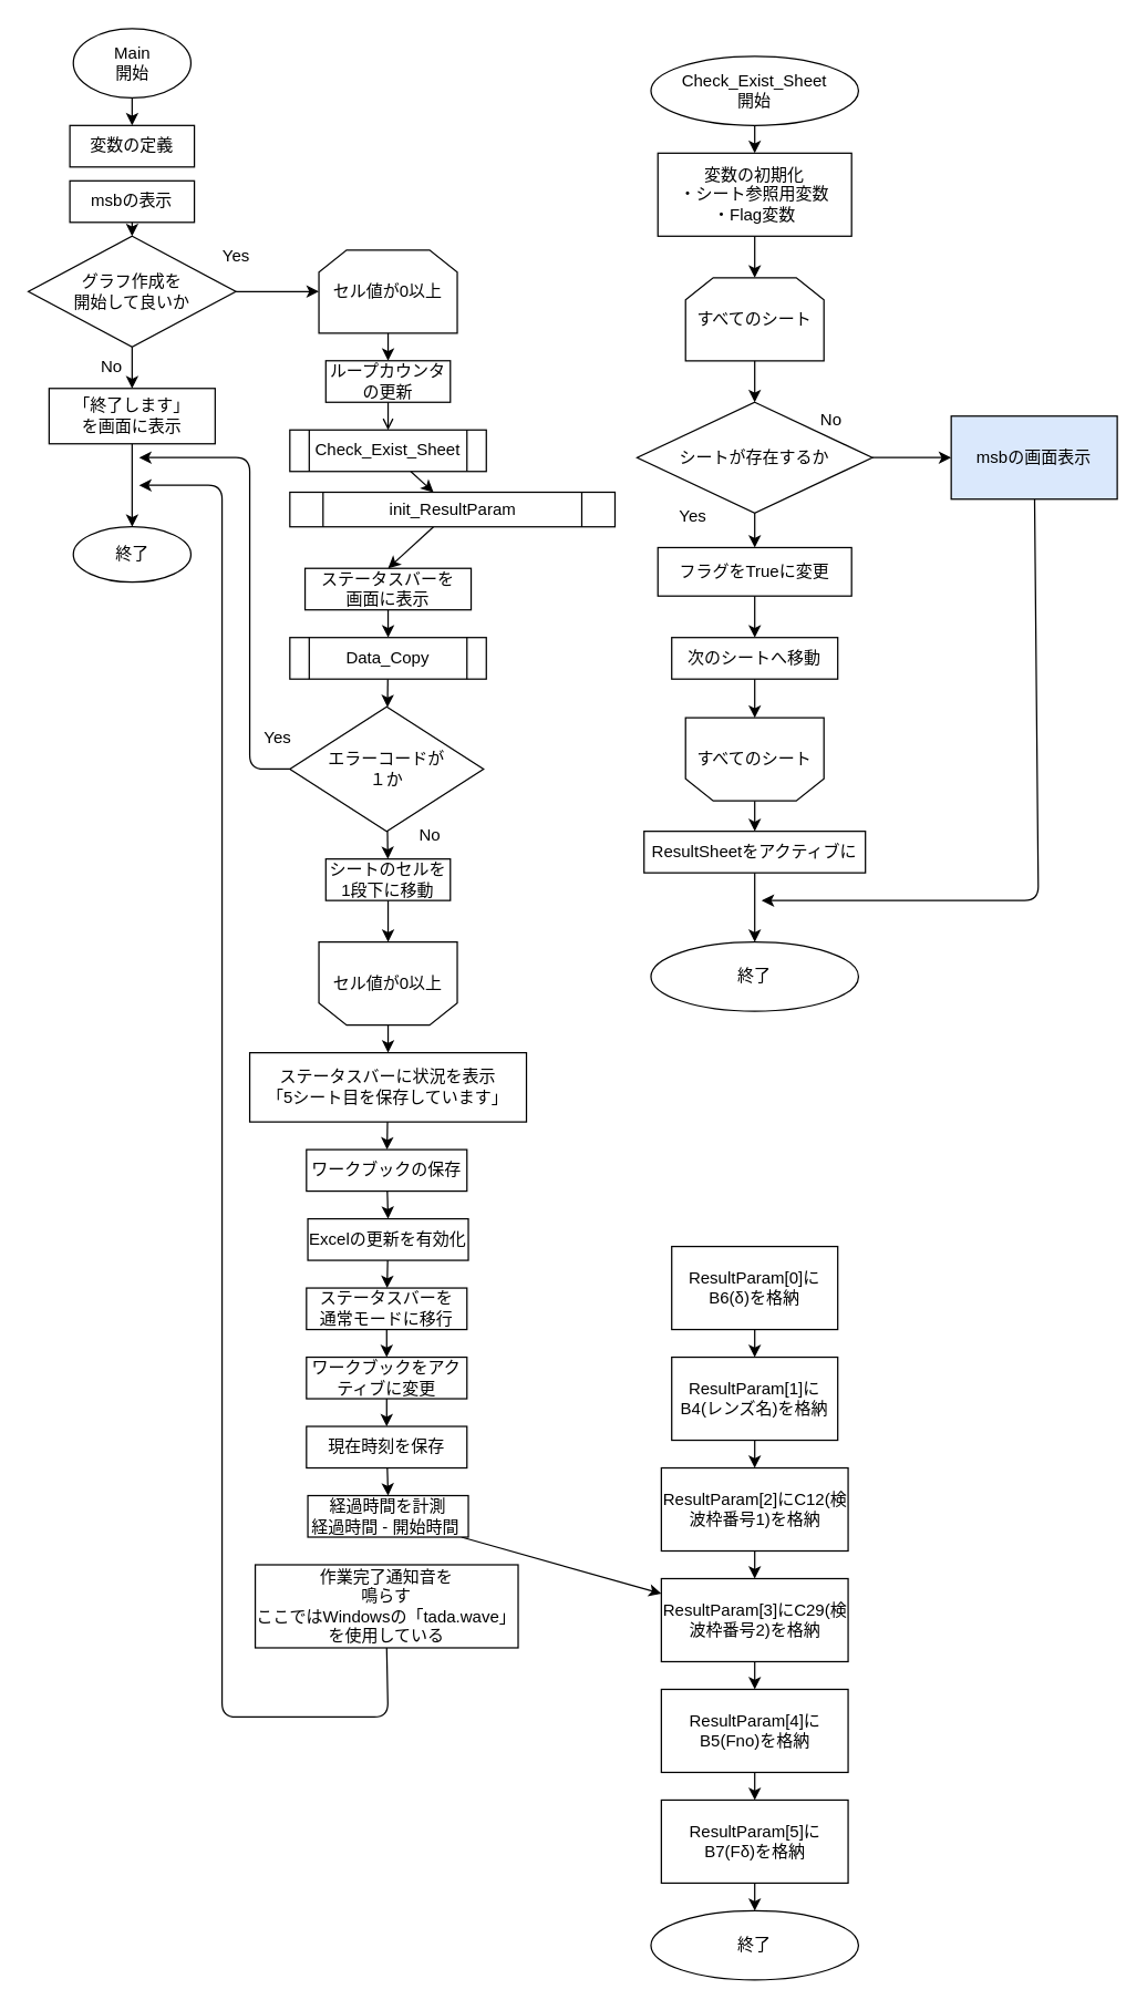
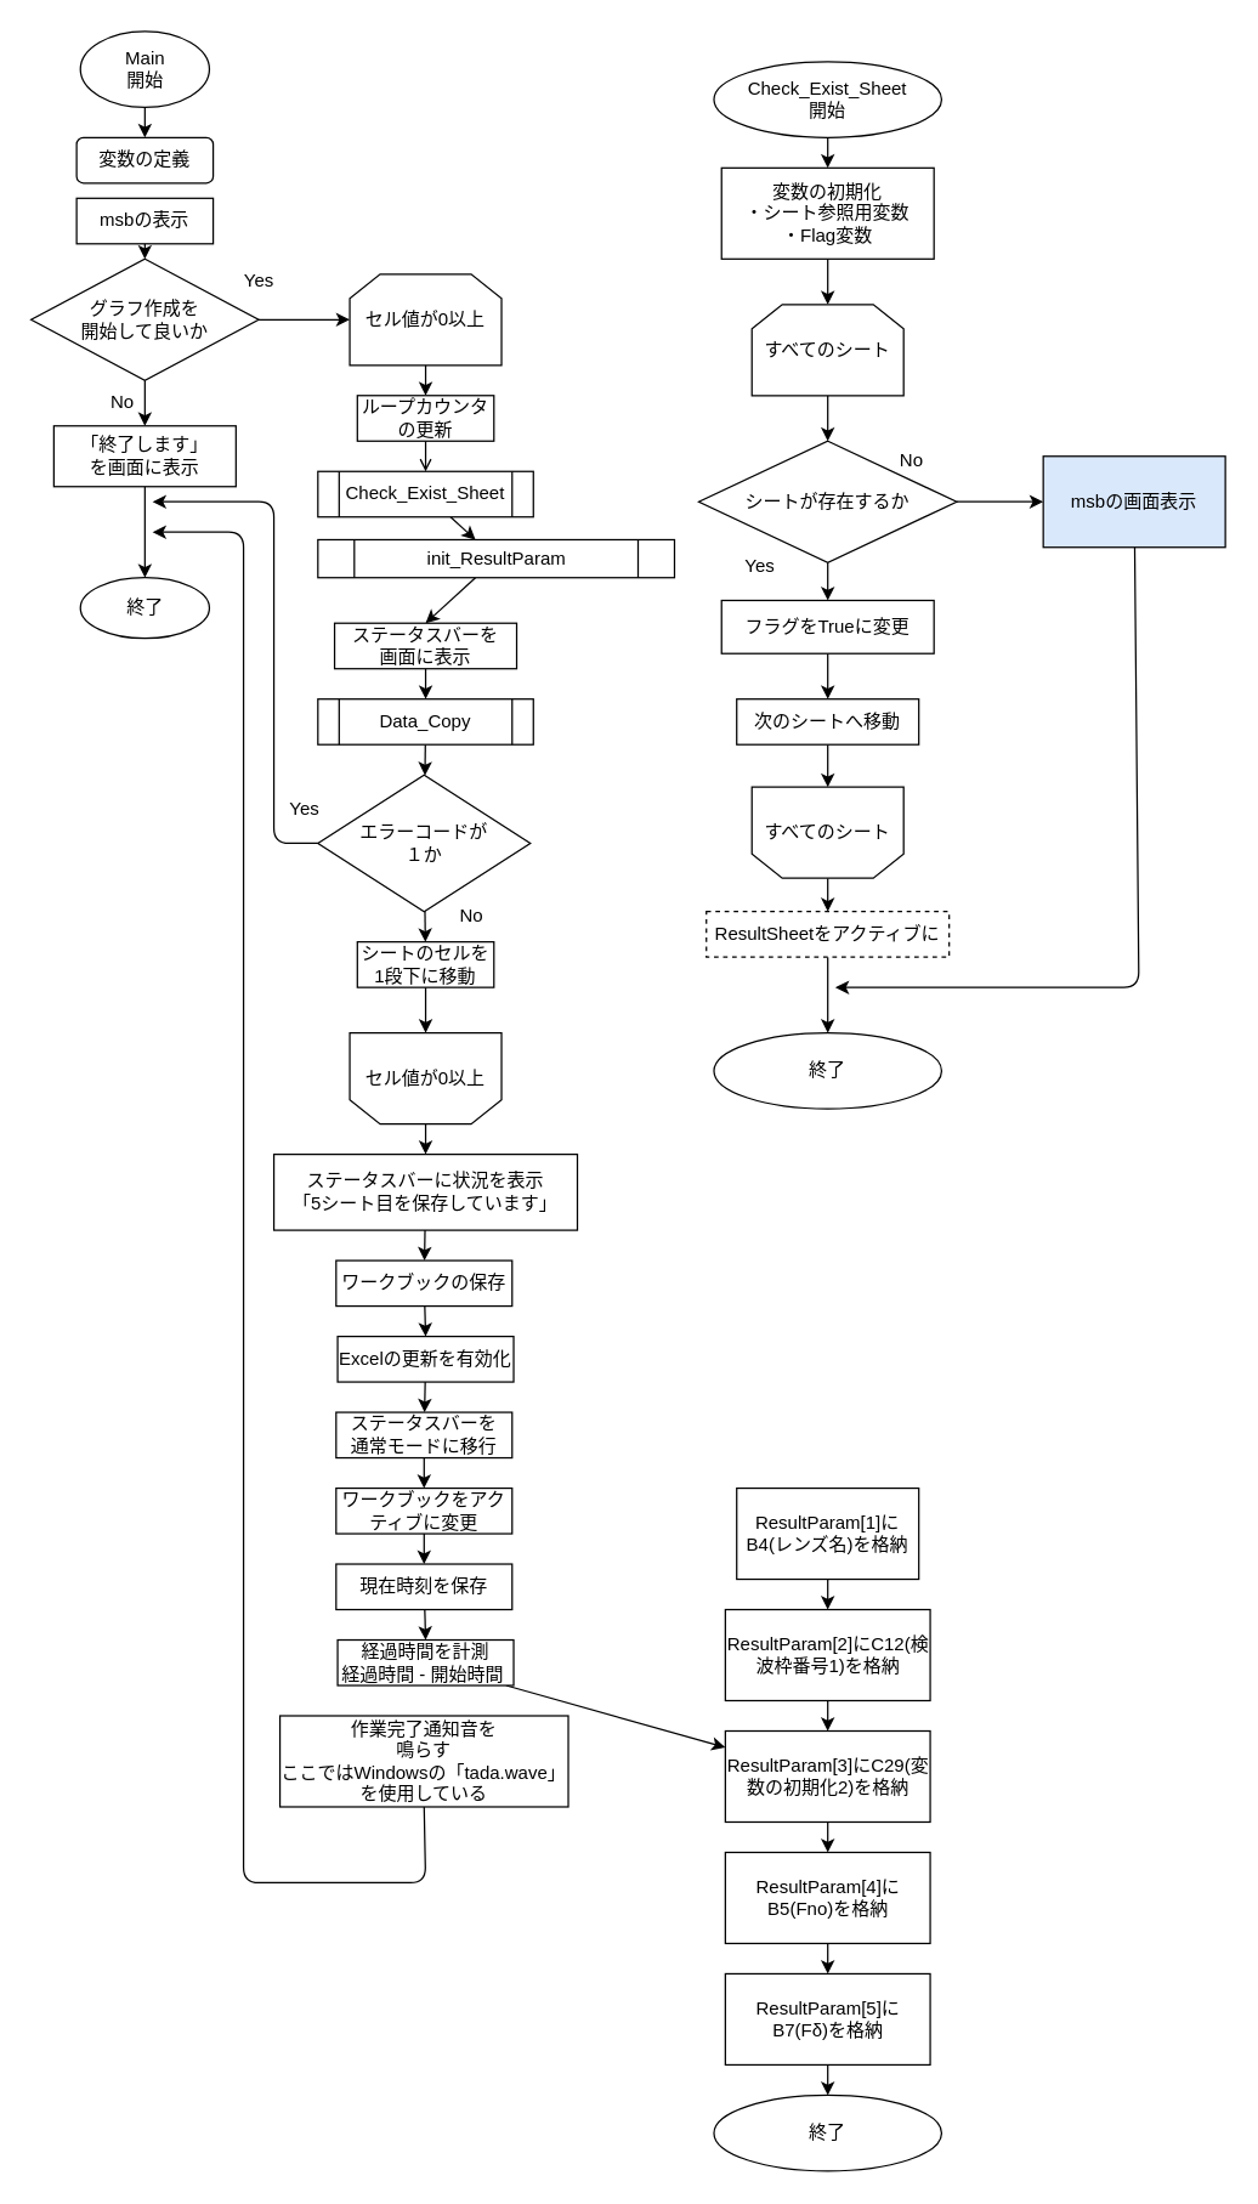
  <mxCell id="0" />
  <mxCell id="1" parent="0" />
- <mxCell id="2" value="変数の定義" style="rounded=0;whiteSpace=wrap;html=1;" vertex="1" parent="1"><mxGeometry x="50" y="90" width="90" height="30" as="geometry" /></mxCell>
+ <mxCell id="2" value="変数の定義" style="whiteSpace=wrap;html=1;rounded=1;" vertex="1" parent="1"><mxGeometry x="50" y="90" width="90" height="30" as="geometry" /></mxCell>
  <mxCell id="3" style="edgeStyle=none;html=1;entryX=0.5;entryY=0;entryDx=0;entryDy=0;" edge="1" parent="1" source="4" target="2"><mxGeometry relative="1" as="geometry" /></mxCell>
  <mxCell id="4" value="Main&lt;br&gt;開始" style="ellipse;whiteSpace=wrap;html=1;" vertex="1" parent="1"><mxGeometry x="52.5" y="20" width="85" height="50" as="geometry" /></mxCell>
  <mxCell id="5" style="edgeStyle=none;html=1;exitX=0.5;exitY=1;exitDx=0;exitDy=0;entryX=0.5;entryY=0;entryDx=0;entryDy=0;" edge="1" parent="1" source="6" target="9"><mxGeometry relative="1" as="geometry" /></mxCell>
  <mxCell id="6" value="msbの表示" style="rounded=0;whiteSpace=wrap;html=1;" vertex="1" parent="1"><mxGeometry x="50" y="130" width="90" height="30" as="geometry" /></mxCell>
  <mxCell id="7" style="edgeStyle=none;html=1;entryX=0.5;entryY=0;entryDx=0;entryDy=0;" edge="1" parent="1" source="9" target="11"><mxGeometry relative="1" as="geometry" /></mxCell>
  <mxCell id="8" style="edgeStyle=none;html=1;entryX=0;entryY=0.5;entryDx=0;entryDy=0;" edge="1" parent="1" source="9" target="16"><mxGeometry relative="1" as="geometry" /></mxCell>
  <mxCell id="9" value="グラフ作成を&lt;br&gt;開始して良いか" style="rhombus;whiteSpace=wrap;html=1;" vertex="1" parent="1"><mxGeometry x="20" y="170" width="150" height="80" as="geometry" /></mxCell>
  <mxCell id="10" style="edgeStyle=none;html=1;entryX=0.5;entryY=0;entryDx=0;entryDy=0;" edge="1" parent="1" source="11" target="12"><mxGeometry relative="1" as="geometry" /></mxCell>
  <mxCell id="11" value="「終了します」&lt;br&gt;を画面に表示" style="rounded=0;whiteSpace=wrap;html=1;" vertex="1" parent="1"><mxGeometry x="35" y="280" width="120" height="40" as="geometry" /></mxCell>
  <mxCell id="12" value="終了" style="ellipse;whiteSpace=wrap;html=1;" vertex="1" parent="1"><mxGeometry x="52.5" y="380" width="85" height="40" as="geometry" /></mxCell>
  <mxCell id="13" value="No" style="text;html=1;align=center;verticalAlign=middle;resizable=0;points=[];autosize=1;strokeColor=none;fillColor=none;" vertex="1" parent="1"><mxGeometry x="60" y="250" width="40" height="30" as="geometry" /></mxCell>
  <mxCell id="14" value="Yes" style="text;html=1;align=center;verticalAlign=middle;resizable=0;points=[];autosize=1;strokeColor=none;fillColor=none;" vertex="1" parent="1"><mxGeometry x="150" y="170" width="40" height="30" as="geometry" /></mxCell>
  <mxCell id="15" style="edgeStyle=none;html=1;" edge="1" parent="1" source="16" target="20"><mxGeometry relative="1" as="geometry" /></mxCell>
  <mxCell id="16" value="セル値が0以上" style="shape=loopLimit;whiteSpace=wrap;html=1;" vertex="1" parent="1"><mxGeometry x="230" y="180" width="100" height="60" as="geometry" /></mxCell>
  <mxCell id="17" style="edgeStyle=none;html=1;entryX=0.5;entryY=0;entryDx=0;entryDy=0;" edge="1" parent="1" source="18" target="37"><mxGeometry relative="1" as="geometry" /></mxCell>
  <mxCell id="18" value="セル値が0以上" style="shape=loopLimit;whiteSpace=wrap;html=1;direction=west;" vertex="1" parent="1"><mxGeometry x="230" y="680" width="100" height="60" as="geometry" /></mxCell>
  <mxCell id="19" style="edgeStyle=none;html=1;endArrow=open;" edge="1" parent="1" source="20" target="22"><mxGeometry relative="1" as="geometry" /></mxCell>
  <mxCell id="20" value="ループカウンタの更新" style="rounded=0;whiteSpace=wrap;html=1;" vertex="1" parent="1"><mxGeometry x="235" y="260" width="90" height="30" as="geometry" /></mxCell>
  <mxCell id="21" style="edgeStyle=none;html=1;" edge="1" parent="1" source="22" target="24"><mxGeometry relative="1" as="geometry" /></mxCell>
  <mxCell id="22" value="Check_Exist_Sheet" style="shape=process;whiteSpace=wrap;html=1;backgroundOutline=1;" vertex="1" parent="1"><mxGeometry x="209" y="310" width="142" height="30" as="geometry" /></mxCell>
  <mxCell id="23" style="edgeStyle=none;html=1;entryX=0.5;entryY=0;entryDx=0;entryDy=0;" edge="1" parent="1" source="24" target="26"><mxGeometry relative="1" as="geometry" /></mxCell>
  <mxCell id="24" value="init_ResultParam" style="shape=process;whiteSpace=wrap;html=1;backgroundOutline=1;" vertex="1" parent="1"><mxGeometry x="209" y="355" width="235" height="25" as="geometry" /></mxCell>
  <mxCell id="25" style="edgeStyle=none;html=1;" edge="1" parent="1" source="26" target="28"><mxGeometry relative="1" as="geometry" /></mxCell>
  <mxCell id="26" value="ステータスバーを&lt;br&gt;画面に表示" style="rounded=0;whiteSpace=wrap;html=1;" vertex="1" parent="1"><mxGeometry x="220" y="410" width="120" height="30" as="geometry" /></mxCell>
  <mxCell id="27" style="edgeStyle=none;html=1;" edge="1" parent="1" source="28" target="31"><mxGeometry relative="1" as="geometry" /></mxCell>
  <mxCell id="28" value="Data_Copy" style="shape=process;whiteSpace=wrap;html=1;backgroundOutline=1;" vertex="1" parent="1"><mxGeometry x="209" y="460" width="142" height="30" as="geometry" /></mxCell>
  <mxCell id="29" style="edgeStyle=none;html=1;" edge="1" parent="1" source="31" target="33"><mxGeometry relative="1" as="geometry" /></mxCell>
  <mxCell id="30" style="edgeStyle=none;html=1;exitX=0;exitY=0.5;exitDx=0;exitDy=0;" edge="1" parent="1" source="31"><mxGeometry relative="1" as="geometry"><mxPoint x="100" y="330" as="targetPoint" /><Array as="points"><mxPoint x="180" y="555" /><mxPoint x="180" y="330" /></Array></mxGeometry></mxCell>
  <mxCell id="31" value="エラーコードが&lt;br&gt;１か" style="rhombus;whiteSpace=wrap;html=1;" vertex="1" parent="1"><mxGeometry x="209" y="510" width="140" height="90" as="geometry" /></mxCell>
  <mxCell id="32" style="edgeStyle=none;html=1;" edge="1" parent="1" source="33" target="18"><mxGeometry relative="1" as="geometry" /></mxCell>
  <mxCell id="33" value="シートのセルを1段下に移動" style="rounded=0;whiteSpace=wrap;html=1;" vertex="1" parent="1"><mxGeometry x="235" y="620" width="90" height="30" as="geometry" /></mxCell>
  <mxCell id="34" value="No" style="text;html=1;align=center;verticalAlign=middle;resizable=0;points=[];autosize=1;strokeColor=none;fillColor=none;" vertex="1" parent="1"><mxGeometry x="290" y="588" width="40" height="30" as="geometry" /></mxCell>
  <mxCell id="35" value="Yes" style="text;html=1;align=center;verticalAlign=middle;resizable=0;points=[];autosize=1;strokeColor=none;fillColor=none;" vertex="1" parent="1"><mxGeometry x="180" y="518" width="40" height="30" as="geometry" /></mxCell>
  <mxCell id="36" style="edgeStyle=none;html=1;" edge="1" parent="1" source="37" target="39"><mxGeometry relative="1" as="geometry" /></mxCell>
  <mxCell id="37" value="ステータスバーに状況を表示&lt;br&gt;「5シート目を保存しています」" style="rounded=0;whiteSpace=wrap;html=1;" vertex="1" parent="1"><mxGeometry x="180" y="760" width="200" height="50" as="geometry" /></mxCell>
  <mxCell id="38" style="edgeStyle=none;html=1;entryX=0.5;entryY=0;entryDx=0;entryDy=0;" edge="1" parent="1" source="39" target="41"><mxGeometry relative="1" as="geometry" /></mxCell>
  <mxCell id="39" value="ワークブックの保存" style="rounded=0;whiteSpace=wrap;html=1;" vertex="1" parent="1"><mxGeometry x="221" y="830" width="116" height="30" as="geometry" /></mxCell>
  <mxCell id="40" style="edgeStyle=none;html=1;" edge="1" parent="1" source="41" target="43"><mxGeometry relative="1" as="geometry" /></mxCell>
  <mxCell id="41" value="Excelの更新を有効化" style="rounded=0;whiteSpace=wrap;html=1;" vertex="1" parent="1"><mxGeometry x="222" y="880" width="116" height="30" as="geometry" /></mxCell>
  <mxCell id="42" style="edgeStyle=none;html=1;entryX=0.5;entryY=0;entryDx=0;entryDy=0;" edge="1" parent="1" source="43" target="45"><mxGeometry relative="1" as="geometry" /></mxCell>
  <mxCell id="43" value="ステータスバーを&lt;br&gt;通常モードに移行" style="rounded=0;whiteSpace=wrap;html=1;" vertex="1" parent="1"><mxGeometry x="221" y="930" width="116" height="30" as="geometry" /></mxCell>
  <mxCell id="44" style="edgeStyle=none;html=1;entryX=0.5;entryY=0;entryDx=0;entryDy=0;" edge="1" parent="1" source="45" target="47"><mxGeometry relative="1" as="geometry" /></mxCell>
  <mxCell id="45" value="ワークブックをアクティブに変更" style="rounded=0;whiteSpace=wrap;html=1;" vertex="1" parent="1"><mxGeometry x="221" y="980" width="116" height="30" as="geometry" /></mxCell>
  <mxCell id="46" style="edgeStyle=none;html=1;entryX=0.5;entryY=0;entryDx=0;entryDy=0;" edge="1" parent="1" source="47" target="49"><mxGeometry relative="1" as="geometry" /></mxCell>
  <mxCell id="47" value="現在時刻を保存" style="rounded=0;whiteSpace=wrap;html=1;" vertex="1" parent="1"><mxGeometry x="221" y="1030" width="116" height="30" as="geometry" /></mxCell>
  <mxCell id="48" style="edgeStyle=none;html=1;" edge="1" parent="1" source="49" target="81"><mxGeometry relative="1" as="geometry" /></mxCell>
  <mxCell id="49" value="経過時間を計測&lt;br&gt;経過時間 - 開始時間&amp;nbsp;" style="rounded=0;whiteSpace=wrap;html=1;" vertex="1" parent="1"><mxGeometry x="222" y="1080" width="116" height="30" as="geometry" /></mxCell>
  <mxCell id="50" style="edgeStyle=none;html=1;exitX=0.5;exitY=1;exitDx=0;exitDy=0;" edge="1" parent="1" source="51"><mxGeometry relative="1" as="geometry"><mxPoint x="100" y="350" as="targetPoint" /><Array as="points"><mxPoint x="280" y="1240" /><mxPoint x="160" y="1240" /><mxPoint x="160" y="350" /></Array></mxGeometry></mxCell>
  <mxCell id="51" value="作業完了通知音を&lt;br&gt;鳴らす&lt;br&gt;ここではWindowsの「tada.wave」を使用している" style="rounded=0;whiteSpace=wrap;html=1;" vertex="1" parent="1"><mxGeometry x="184" y="1130" width="190" height="60" as="geometry" /></mxCell>
  <mxCell id="52" style="edgeStyle=none;html=1;entryX=0.5;entryY=0;entryDx=0;entryDy=0;" edge="1" parent="1" source="53" target="55"><mxGeometry relative="1" as="geometry" /></mxCell>
  <mxCell id="53" value="Check_Exist_Sheet&lt;br&gt;開始" style="ellipse;whiteSpace=wrap;html=1;" vertex="1" parent="1"><mxGeometry x="470" y="40" width="150" height="50" as="geometry" /></mxCell>
  <mxCell id="54" style="edgeStyle=none;html=1;entryX=0.5;entryY=0;entryDx=0;entryDy=0;" edge="1" parent="1" source="55" target="57"><mxGeometry relative="1" as="geometry" /></mxCell>
  <mxCell id="55" value="変数の初期化&lt;br&gt;・シート参照用変数&lt;div&gt;・Flag変数&lt;/div&gt;" style="rounded=0;whiteSpace=wrap;html=1;" vertex="1" parent="1"><mxGeometry x="475" y="110" width="140" height="60" as="geometry" /></mxCell>
  <mxCell id="56" style="edgeStyle=none;html=1;entryX=0.5;entryY=0;entryDx=0;entryDy=0;" edge="1" parent="1" source="57" target="64"><mxGeometry relative="1" as="geometry" /></mxCell>
  <mxCell id="57" value="すべてのシート" style="shape=loopLimit;whiteSpace=wrap;html=1;" vertex="1" parent="1"><mxGeometry x="495" y="200" width="100" height="60" as="geometry" /></mxCell>
  <mxCell id="58" style="edgeStyle=none;html=1;" edge="1" parent="1" source="59" target="73"><mxGeometry relative="1" as="geometry" /></mxCell>
  <mxCell id="59" value="すべてのシート" style="shape=loopLimit;whiteSpace=wrap;html=1;direction=west;" vertex="1" parent="1"><mxGeometry x="495" y="518" width="100" height="60" as="geometry" /></mxCell>
  <mxCell id="60" style="edgeStyle=none;html=1;entryX=0.5;entryY=0;entryDx=0;entryDy=0;" edge="1" parent="1" source="61" target="66"><mxGeometry relative="1" as="geometry" /></mxCell>
  <mxCell id="61" value="フラグをTrueに変更" style="rounded=0;whiteSpace=wrap;html=1;" vertex="1" parent="1"><mxGeometry x="475" y="395" width="140" height="35" as="geometry" /></mxCell>
  <mxCell id="62" style="edgeStyle=none;html=1;entryX=0.5;entryY=0;entryDx=0;entryDy=0;" edge="1" parent="1" source="64" target="61"><mxGeometry relative="1" as="geometry" /></mxCell>
  <mxCell id="63" style="edgeStyle=none;html=1;entryX=0;entryY=0.5;entryDx=0;entryDy=0;" edge="1" parent="1" source="64" target="70"><mxGeometry relative="1" as="geometry" /></mxCell>
  <mxCell id="64" value="シートが存在するか" style="rhombus;whiteSpace=wrap;html=1;" vertex="1" parent="1"><mxGeometry x="460" y="290" width="170" height="80" as="geometry" /></mxCell>
  <mxCell id="65" style="edgeStyle=none;html=1;entryX=0.5;entryY=1;entryDx=0;entryDy=0;" edge="1" parent="1" source="66" target="59"><mxGeometry relative="1" as="geometry" /></mxCell>
  <mxCell id="66" value="次のシートへ移動" style="rounded=0;whiteSpace=wrap;html=1;" vertex="1" parent="1"><mxGeometry x="485" y="460" width="120" height="30" as="geometry" /></mxCell>
  <mxCell id="67" value="Yes" style="text;html=1;align=center;verticalAlign=middle;resizable=0;points=[];autosize=1;strokeColor=none;fillColor=none;" vertex="1" parent="1"><mxGeometry x="480" y="358" width="40" height="30" as="geometry" /></mxCell>
  <mxCell id="68" value="No" style="text;html=1;align=center;verticalAlign=middle;resizable=0;points=[];autosize=1;strokeColor=none;fillColor=none;" vertex="1" parent="1"><mxGeometry x="580" y="288" width="40" height="30" as="geometry" /></mxCell>
  <mxCell id="69" style="edgeStyle=none;html=1;" edge="1" parent="1" source="70"><mxGeometry relative="1" as="geometry"><mxPoint x="550" y="650" as="targetPoint" /><Array as="points"><mxPoint x="750" y="650" /></Array></mxGeometry></mxCell>
  <mxCell id="70" value="msbの画面表示" style="rounded=0;whiteSpace=wrap;html=1;fillColor=#dae8fc;" vertex="1" parent="1"><mxGeometry x="687" y="300" width="120" height="60" as="geometry" /></mxCell>
  <mxCell id="71" value="終了" style="ellipse;whiteSpace=wrap;html=1;" vertex="1" parent="1"><mxGeometry x="470" y="680" width="150" height="50" as="geometry" /></mxCell>
  <mxCell id="72" style="edgeStyle=none;html=1;entryX=0.5;entryY=0;entryDx=0;entryDy=0;" edge="1" parent="1" source="73" target="71"><mxGeometry relative="1" as="geometry" /></mxCell>
- <mxCell id="73" value="ResultSheetをアクティブに" style="rounded=0;whiteSpace=wrap;html=1;" vertex="1" parent="1"><mxGeometry x="465" y="600" width="160" height="30" as="geometry" /></mxCell>
- <mxCell id="74" style="edgeStyle=none;html=1;entryX=0.5;entryY=0;entryDx=0;entryDy=0;" edge="1" parent="1" source="75" target="77"><mxGeometry relative="1" as="geometry" /></mxCell>
- <mxCell id="75" value="ResultParam[0]にB6(δ)を格納" style="rounded=0;whiteSpace=wrap;html=1;" vertex="1" parent="1"><mxGeometry x="485" y="900" width="120" height="60" as="geometry" /></mxCell>
+ <mxCell id="73" value="ResultSheetをアクティブに" style="rounded=0;whiteSpace=wrap;html=1;dashed=1;" vertex="1" parent="1"><mxGeometry x="465" y="600" width="160" height="30" as="geometry" /></mxCell>
  <mxCell id="76" style="edgeStyle=none;html=1;entryX=0.5;entryY=0;entryDx=0;entryDy=0;" edge="1" parent="1" source="77" target="79"><mxGeometry relative="1" as="geometry" /></mxCell>
  <mxCell id="77" value="ResultParam[1]にB4(レンズ名)を格納" style="rounded=0;whiteSpace=wrap;html=1;" vertex="1" parent="1"><mxGeometry x="485" y="980" width="120" height="60" as="geometry" /></mxCell>
  <mxCell id="78" style="edgeStyle=none;html=1;entryX=0.5;entryY=0;entryDx=0;entryDy=0;" edge="1" parent="1" source="79" target="81"><mxGeometry relative="1" as="geometry" /></mxCell>
  <mxCell id="79" value="ResultParam[2]にC12(検波枠番号1)を格納" style="rounded=0;whiteSpace=wrap;html=1;" vertex="1" parent="1"><mxGeometry x="477.5" y="1060" width="135" height="60" as="geometry" /></mxCell>
  <mxCell id="80" style="edgeStyle=none;html=1;entryX=0.5;entryY=0;entryDx=0;entryDy=0;" edge="1" parent="1" source="81" target="83"><mxGeometry relative="1" as="geometry" /></mxCell>
- <mxCell id="81" value="ResultParam[3]にC29(検波枠番号2)を格納" style="rounded=0;whiteSpace=wrap;html=1;" vertex="1" parent="1"><mxGeometry x="477.5" y="1140" width="135" height="60" as="geometry" /></mxCell>
+ <mxCell id="81" value="ResultParam[3]にC29(変数の初期化2)を格納" style="rounded=0;whiteSpace=wrap;html=1;" vertex="1" parent="1"><mxGeometry x="477.5" y="1140" width="135" height="60" as="geometry" /></mxCell>
  <mxCell id="82" style="edgeStyle=none;html=1;entryX=0.5;entryY=0;entryDx=0;entryDy=0;" edge="1" parent="1" source="83" target="85"><mxGeometry relative="1" as="geometry" /></mxCell>
  <mxCell id="83" value="ResultParam[4]にB5(Fno)を格納" style="rounded=0;whiteSpace=wrap;html=1;" vertex="1" parent="1"><mxGeometry x="477.5" y="1220" width="135" height="60" as="geometry" /></mxCell>
  <mxCell id="84" style="edgeStyle=none;html=1;entryX=0.5;entryY=0;entryDx=0;entryDy=0;" edge="1" parent="1" source="85" target="86"><mxGeometry relative="1" as="geometry" /></mxCell>
  <mxCell id="85" value="ResultParam[5]に&lt;br&gt;B7(Fδ)を格納" style="rounded=0;whiteSpace=wrap;html=1;" vertex="1" parent="1"><mxGeometry x="477.5" y="1300" width="135" height="60" as="geometry" /></mxCell>
  <mxCell id="86" value="終了" style="ellipse;whiteSpace=wrap;html=1;" vertex="1" parent="1"><mxGeometry x="470" y="1380" width="150" height="50" as="geometry" /></mxCell>
